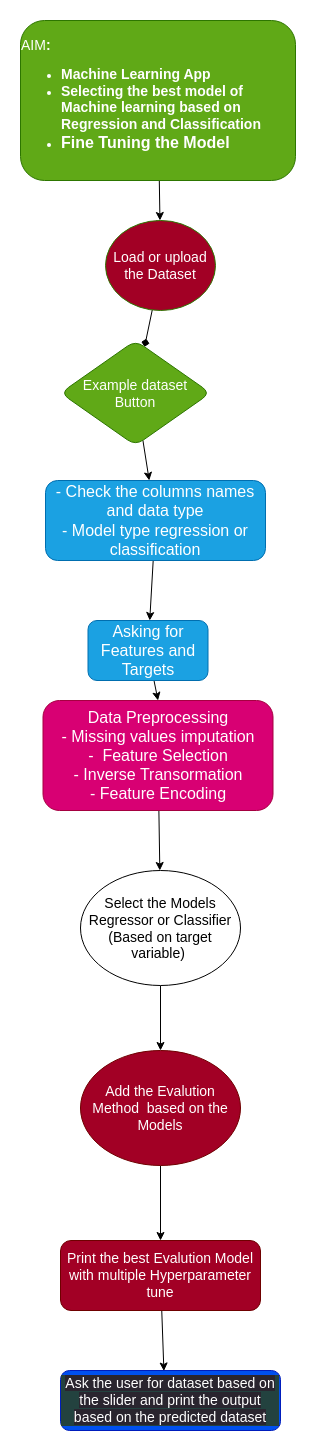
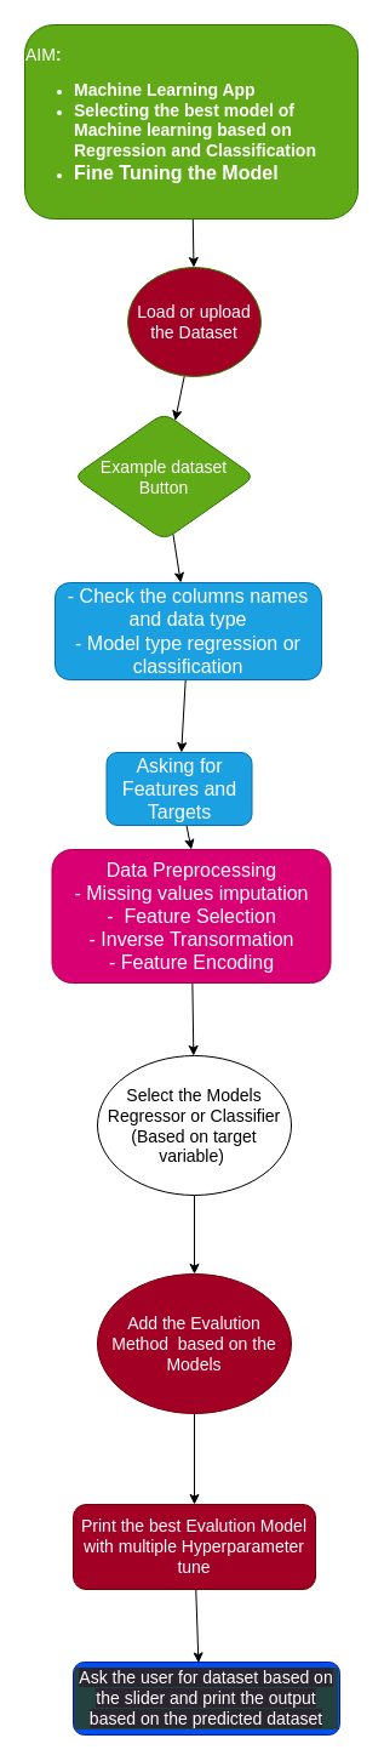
  <mxCell id="0" />
  <mxCell id="1" parent="0" />
  <mxCell id="2" value="" style="edgeStyle=none;html=1;fontSize=14;" edge="1" parent="1" source="3" target="10"><mxGeometry relative="1" as="geometry" /></mxCell>
  <mxCell id="3" value="&lt;div style=&quot;text-align: left;&quot;&gt;&lt;font style=&quot;font-size: 14px;&quot;&gt;&lt;span style=&quot;background-color: initial;&quot;&gt;AIM&lt;/span&gt;&lt;b style=&quot;background-color: initial;&quot;&gt;:&lt;/b&gt;&lt;/font&gt;&lt;/div&gt;&lt;div style=&quot;text-align: left;&quot;&gt;&lt;ul&gt;&lt;li&gt;&lt;font style=&quot;font-size: 14px;&quot;&gt;&lt;b style=&quot;background-color: initial;&quot;&gt;Machine Learning App&lt;/b&gt;&lt;/font&gt;&lt;/li&gt;&lt;li&gt;&lt;b style=&quot;background-color: initial;&quot;&gt;&lt;font style=&quot;font-size: 14px;&quot;&gt;Selecting the best model of Machine learning based on Regression and Classification&lt;/font&gt;&lt;/b&gt;&lt;/li&gt;&lt;li&gt;&lt;b style=&quot;background-color: initial;&quot;&gt;&lt;font size=&quot;3&quot;&gt;Fine Tuning the Model&lt;/font&gt;&lt;/b&gt;&lt;/li&gt;&lt;/ul&gt;&lt;/div&gt;" style="rounded=1;whiteSpace=wrap;html=1;fillColor=#60a917;fontColor=#ffffff;strokeColor=#2D7600;" vertex="1" parent="1"><mxGeometry x="20" y="20" width="275" height="160" as="geometry" /></mxCell>
- <mxCell id="4" value="" style="edgeStyle=none;html=1;fontSize=14;endArrow=diamond;" edge="1" parent="1" source="10" target="8"><mxGeometry relative="1" as="geometry" /></mxCell>
+ <mxCell id="4" value="" style="edgeStyle=none;html=1;fontSize=14;" edge="1" parent="1" source="10" target="8"><mxGeometry relative="1" as="geometry" /></mxCell>
  <mxCell id="5" style="edgeStyle=none;html=1;fontSize=14;" edge="1" parent="1"><mxGeometry relative="1" as="geometry"><mxPoint x="157.5" y="220" as="targetPoint" /><mxPoint x="158" y="230" as="sourcePoint" /></mxGeometry></mxCell>
  <mxCell id="6" style="edgeStyle=none;html=1;fontSize=14;startArrow=none;" edge="1" parent="1" source="10"><mxGeometry relative="1" as="geometry"><mxPoint x="158" y="240" as="targetPoint" /><mxPoint x="158" y="240" as="sourcePoint" /></mxGeometry></mxCell>
  <mxCell id="7" value="" style="edgeStyle=none;html=1;fontSize=14;" edge="1" parent="1" source="8" target="12"><mxGeometry relative="1" as="geometry" /></mxCell>
  <mxCell id="8" value="&lt;font style=&quot;font-size: 14px;&quot;&gt;Example dataset&lt;br&gt;Button&lt;/font&gt;" style="rhombus;whiteSpace=wrap;html=1;fillColor=#60a917;strokeColor=#2D7600;fontColor=#ffffff;rounded=1;" vertex="1" parent="1"><mxGeometry x="60" y="340" width="150" height="105" as="geometry" /></mxCell>
  <mxCell id="9" value="" style="edgeStyle=none;html=1;fontSize=14;endArrow=none;" edge="1" parent="1" target="10"><mxGeometry relative="1" as="geometry"><mxPoint x="158" y="240" as="targetPoint" /><mxPoint x="158" y="240" as="sourcePoint" /></mxGeometry></mxCell>
  <mxCell id="10" value="&lt;font style=&quot;font-size: 14px;&quot;&gt;Load or upload the Dataset&lt;/font&gt;" style="ellipse;whiteSpace=wrap;html=1;fillColor=#a20025;strokeColor=#2D7600;fontColor=#ffffff;rounded=1;" vertex="1" parent="1"><mxGeometry x="105" y="220" width="110" height="90" as="geometry" /></mxCell>
  <mxCell id="11" value="" style="edgeStyle=none;html=1;fontSize=14;" edge="1" parent="1" source="12" target="14"><mxGeometry relative="1" as="geometry" /></mxCell>
  <mxCell id="12" value="&lt;font size=&quot;3&quot;&gt;- Check the columns names and data type&lt;br&gt;- Model type regression or classification&lt;br&gt;&lt;/font&gt;" style="whiteSpace=wrap;html=1;fillColor=#1ba1e2;strokeColor=#006EAF;fontColor=#ffffff;rounded=1;" vertex="1" parent="1"><mxGeometry x="45" y="480" width="220" height="80" as="geometry" /></mxCell>
  <mxCell id="13" style="edgeStyle=none;html=1;entryX=0.5;entryY=0;entryDx=0;entryDy=0;fontSize=14;" edge="1" parent="1" source="14" target="16"><mxGeometry relative="1" as="geometry" /></mxCell>
  <mxCell id="14" value="&lt;font size=&quot;3&quot;&gt;Asking for Features and Targets&lt;/font&gt;" style="whiteSpace=wrap;html=1;fillColor=#1ba1e2;strokeColor=#006EAF;fontColor=#ffffff;rounded=1;" vertex="1" parent="1"><mxGeometry x="87.5" y="620" width="120" height="60" as="geometry" /></mxCell>
  <mxCell id="15" value="" style="edgeStyle=none;html=1;fontSize=14;" edge="1" parent="1" source="16" target="18"><mxGeometry relative="1" as="geometry" /></mxCell>
  <mxCell id="16" value="&lt;span style=&quot;color: rgb(255, 255, 255); font-size: medium;&quot;&gt;Data Preprocessing&lt;br&gt;- Missing values imputation&lt;br&gt;-&amp;nbsp; Feature Selection&lt;br&gt;- Inverse Transormation&lt;br&gt;- Feature Encoding&lt;br&gt;&lt;/span&gt;" style="rounded=1;whiteSpace=wrap;html=1;fontSize=14;fillColor=#d80073;fontColor=#ffffff;strokeColor=#A50040;" vertex="1" parent="1"><mxGeometry x="42.5" y="700" width="230" height="110" as="geometry" /></mxCell>
  <mxCell id="17" value="" style="edgeStyle=none;html=1;fontSize=14;" edge="1" parent="1" source="18" target="20"><mxGeometry relative="1" as="geometry" /></mxCell>
  <mxCell id="18" value="Select the Models Regressor or Classifier&lt;br&gt;(Based on target variable)&amp;nbsp;" style="ellipse;whiteSpace=wrap;html=1;fontSize=14;rounded=1;" vertex="1" parent="1"><mxGeometry x="80" y="870" width="160" height="115" as="geometry" /></mxCell>
  <mxCell id="19" value="" style="edgeStyle=none;html=1;fontSize=14;" edge="1" parent="1" source="20" target="22"><mxGeometry relative="1" as="geometry" /></mxCell>
  <mxCell id="20" value="Add the Evalution Method&amp;nbsp; based on the Models" style="ellipse;whiteSpace=wrap;html=1;fontSize=14;rounded=1;fillColor=#a20025;fontColor=#ffffff;strokeColor=#6F0000;" vertex="1" parent="1"><mxGeometry x="80" y="1050" width="160" height="115" as="geometry" /></mxCell>
  <mxCell id="21" value="" style="edgeStyle=none;html=1;fontSize=14;" edge="1" parent="1" source="22"><mxGeometry relative="1" as="geometry"><mxPoint x="163.411" y="1370.511" as="targetPoint" /></mxGeometry></mxCell>
  <mxCell id="22" value="Print the best Evalution Model with multiple Hyperparameter tune" style="whiteSpace=wrap;html=1;fontSize=14;fillColor=#a20025;strokeColor=#6F0000;fontColor=#ffffff;rounded=1;" vertex="1" parent="1"><mxGeometry x="60" y="1240" width="200" height="70" as="geometry" /></mxCell>
  <mxCell id="23" value="&lt;span style=&quot;color: rgb(255, 255, 255); background-color: rgb(42, 37, 47);&quot;&gt;Ask the user for dataset based on the slider and print the output&lt;/span&gt;&lt;br style=&quot;color: rgb(255, 255, 255); background-color: rgb(42, 37, 47);&quot;&gt;&lt;span style=&quot;color: rgb(255, 255, 255); background-color: rgb(42, 37, 47);&quot;&gt;based on the predicted dataset&lt;/span&gt;" style="rounded=1;whiteSpace=wrap;html=1;labelBackgroundColor=#23423f;fontSize=14;fillColor=#0050ef;fontColor=#ffffff;strokeColor=#001DBC;" vertex="1" parent="1"><mxGeometry x="60" y="1370" width="220" height="60" as="geometry" /></mxCell>
